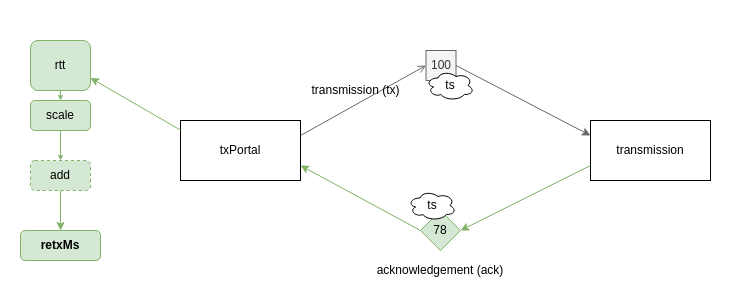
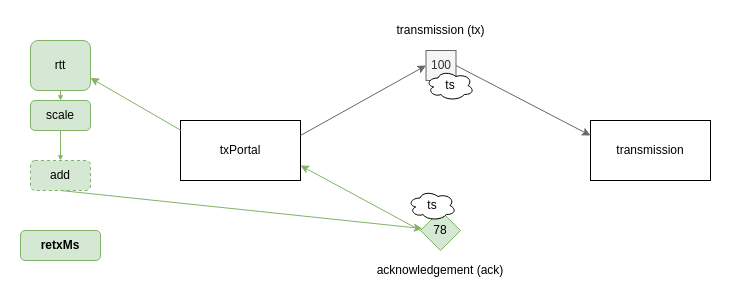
  <mxCell id="0" />
  <mxCell id="1" parent="0" />
  <mxCell id="2" value="txPortal" style="rounded=0;whiteSpace=wrap;html=1;" parent="1" vertex="1"><mxGeometry x="180" y="120" width="120" height="60" as="geometry" /></mxCell>
  <mxCell id="3" value="transmission" style="rounded=0;whiteSpace=wrap;html=1;" parent="1" vertex="1"><mxGeometry x="590" y="120" width="120" height="60" as="geometry" /></mxCell>
  <mxCell id="4" value="100" style="rounded=0;whiteSpace=wrap;html=1;fillColor=#f5f5f5;strokeColor=#666666;fontColor=#333333;" parent="1" vertex="1"><mxGeometry x="425.5" y="50" width="30" height="30" as="geometry" /></mxCell>
- <mxCell id="5" value="" style="endArrow=open;html=1;fontSize=12;exitX=1;exitY=0.25;exitDx=0;exitDy=0;entryX=0;entryY=0.5;entryDx=0;entryDy=0;fillColor=#f5f5f5;strokeColor=#666666;" parent="1" source="2" target="4" edge="1"><mxGeometry width="50" height="50" relative="1" as="geometry"><mxPoint x="260" y="150" as="sourcePoint" /><mxPoint x="310" y="100" as="targetPoint" /></mxGeometry></mxCell>
+ <mxCell id="5" value="" style="endArrow=classic;html=1;fontSize=12;exitX=1;exitY=0.25;exitDx=0;exitDy=0;entryX=0;entryY=0.5;entryDx=0;entryDy=0;fillColor=#f5f5f5;strokeColor=#666666;" parent="1" source="2" target="4" edge="1"><mxGeometry width="50" height="50" relative="1" as="geometry"><mxPoint x="260" y="150" as="sourcePoint" /><mxPoint x="310" y="100" as="targetPoint" /></mxGeometry></mxCell>
  <mxCell id="6" value="" style="endArrow=classic;html=1;fontSize=12;exitX=1;exitY=0.5;exitDx=0;exitDy=0;entryX=0;entryY=0.25;entryDx=0;entryDy=0;fillColor=#f5f5f5;strokeColor=#666666;" parent="1" source="4" target="3" edge="1"><mxGeometry width="50" height="50" relative="1" as="geometry"><mxPoint x="570" y="350" as="sourcePoint" /><mxPoint x="620" y="300" as="targetPoint" /></mxGeometry></mxCell>
- <mxCell id="7" value="transmission (tx)" style="text;html=1;strokeColor=none;fillColor=none;align=center;verticalAlign=middle;whiteSpace=wrap;rounded=0;fontSize=12;" parent="1" vertex="1"><mxGeometry x="293" y="80" width="125" height="20" as="geometry" /></mxCell>
+ <mxCell id="7" value="transmission (tx)" style="text;html=1;strokeColor=none;fillColor=none;align=center;verticalAlign=middle;whiteSpace=wrap;rounded=0;fontSize=12;" parent="1" vertex="1"><mxGeometry x="378" y="20" width="125" height="20" as="geometry" /></mxCell>
  <mxCell id="8" value="78" style="rhombus;whiteSpace=wrap;html=1;fontSize=12;fillColor=#d5e8d4;strokeColor=#82b366;" parent="1" vertex="1"><mxGeometry x="420" y="210" width="40" height="40" as="geometry" /></mxCell>
- <mxCell id="9" value="" style="endArrow=classic;html=1;fontSize=12;exitX=0;exitY=0.75;exitDx=0;exitDy=0;entryX=1;entryY=0.5;entryDx=0;entryDy=0;fillColor=#d5e8d4;strokeColor=#82b366;" parent="1" source="3" target="8" edge="1"><mxGeometry width="50" height="50" relative="1" as="geometry"><mxPoint x="550" y="390" as="sourcePoint" /><mxPoint x="600" y="340" as="targetPoint" /></mxGeometry></mxCell>
  <mxCell id="10" value="" style="endArrow=classic;html=1;fontSize=12;exitX=0;exitY=0.5;exitDx=0;exitDy=0;entryX=1;entryY=0.75;entryDx=0;entryDy=0;fillColor=#d5e8d4;strokeColor=#82b366;" parent="1" source="8" target="2" edge="1"><mxGeometry width="50" height="50" relative="1" as="geometry"><mxPoint x="250" y="350" as="sourcePoint" /><mxPoint x="300" y="300" as="targetPoint" /></mxGeometry></mxCell>
  <mxCell id="11" value="acknowledgement (ack)" style="text;html=1;strokeColor=none;fillColor=none;align=center;verticalAlign=middle;whiteSpace=wrap;rounded=0;fontSize=12;" parent="1" vertex="1"><mxGeometry x="374" y="260" width="132" height="20" as="geometry" /></mxCell>
  <mxCell id="12" style="edgeStyle=orthogonalEdgeStyle;rounded=0;orthogonalLoop=1;jettySize=auto;html=1;exitX=0.5;exitY=1;exitDx=0;exitDy=0;fontSize=12;fontColor=#F19C99;" parent="1" source="11" target="11" edge="1"><mxGeometry relative="1" as="geometry" /></mxCell>
  <mxCell id="13" value="ts" style="ellipse;shape=cloud;whiteSpace=wrap;html=1;" vertex="1" parent="1"><mxGeometry x="425.5" y="70" width="48" height="30" as="geometry" /></mxCell>
  <mxCell id="14" value="ts" style="ellipse;shape=cloud;whiteSpace=wrap;html=1;" vertex="1" parent="1"><mxGeometry x="407.5" y="190" width="48" height="30" as="geometry" /></mxCell>
  <mxCell id="15" value="rtt" style="rounded=1;whiteSpace=wrap;html=1;fillColor=#d5e8d4;strokeColor=#82b366;" vertex="1" parent="1"><mxGeometry x="30" y="40" width="60" height="50" as="geometry" /></mxCell>
  <mxCell id="16" value="" style="endArrow=classic;html=1;fillColor=#d5e8d4;strokeColor=#82b366;entryX=1;entryY=0.75;entryDx=0;entryDy=0;exitX=0.002;exitY=0.162;exitDx=0;exitDy=0;exitPerimeter=0;" edge="1" parent="1" source="2" target="15"><mxGeometry width="50" height="50" relative="1" as="geometry"><mxPoint x="160" y="140" as="sourcePoint" /><mxPoint x="100" y="90" as="targetPoint" /></mxGeometry></mxCell>
  <mxCell id="17" value="scale" style="rounded=1;whiteSpace=wrap;html=1;fillColor=#d5e8d4;strokeColor=#82b366;" vertex="1" parent="1"><mxGeometry x="30" y="100" width="60" height="30" as="geometry" /></mxCell>
  <mxCell id="18" value="add" style="rounded=1;whiteSpace=wrap;html=1;fillColor=#d5e8d4;strokeColor=#82b366;dashed=1;" vertex="1" parent="1"><mxGeometry x="30" y="160" width="60" height="30" as="geometry" /></mxCell>
  <mxCell id="19" value="" style="endArrow=classic;html=1;fillColor=#d5e8d4;strokeColor=#82b366;endSize=3;startSize=3;entryX=0.5;entryY=0;entryDx=0;entryDy=0;" edge="1" parent="1" source="15" target="17"><mxGeometry width="50" height="50" relative="1" as="geometry"><mxPoint x="170" y="145" as="sourcePoint" /><mxPoint x="90" y="95" as="targetPoint" /></mxGeometry></mxCell>
  <mxCell id="20" value="" style="endArrow=classic;html=1;fillColor=#d5e8d4;strokeColor=#82b366;endSize=3;startSize=3;entryX=0.5;entryY=0;entryDx=0;entryDy=0;exitX=0.5;exitY=1;exitDx=0;exitDy=0;" edge="1" parent="1" source="17" target="18"><mxGeometry width="50" height="50" relative="1" as="geometry"><mxPoint x="110" y="145" as="sourcePoint" /><mxPoint x="110" y="175" as="targetPoint" /></mxGeometry></mxCell>
  <mxCell id="21" value="&lt;b&gt;retxMs&lt;/b&gt;" style="rounded=1;whiteSpace=wrap;html=1;fillColor=#d5e8d4;strokeColor=#82b366;" vertex="1" parent="1"><mxGeometry x="20" y="230" width="80" height="30" as="geometry" /></mxCell>
- <mxCell id="22" value="" style="endArrow=classic;html=1;fillColor=#d5e8d4;strokeColor=#82b366;entryX=0.5;entryY=0;entryDx=0;entryDy=0;exitX=0.5;exitY=1;exitDx=0;exitDy=0;" edge="1" parent="1" source="18" target="21"><mxGeometry width="50" height="50" relative="1" as="geometry"><mxPoint x="180" y="150" as="sourcePoint" /><mxPoint x="110" y="100" as="targetPoint" /></mxGeometry></mxCell>
+ <mxCell id="22" value="" style="endArrow=classic;html=1;fillColor=#d5e8d4;strokeColor=#82b366;exitX=0.5;exitY=1;exitDx=0;exitDy=0;" edge="1" parent="1" source="18" target="8"><mxGeometry width="50" height="50" relative="1" as="geometry"><mxPoint x="180" y="150" as="sourcePoint" /><mxPoint x="110" y="100" as="targetPoint" /></mxGeometry></mxCell>
